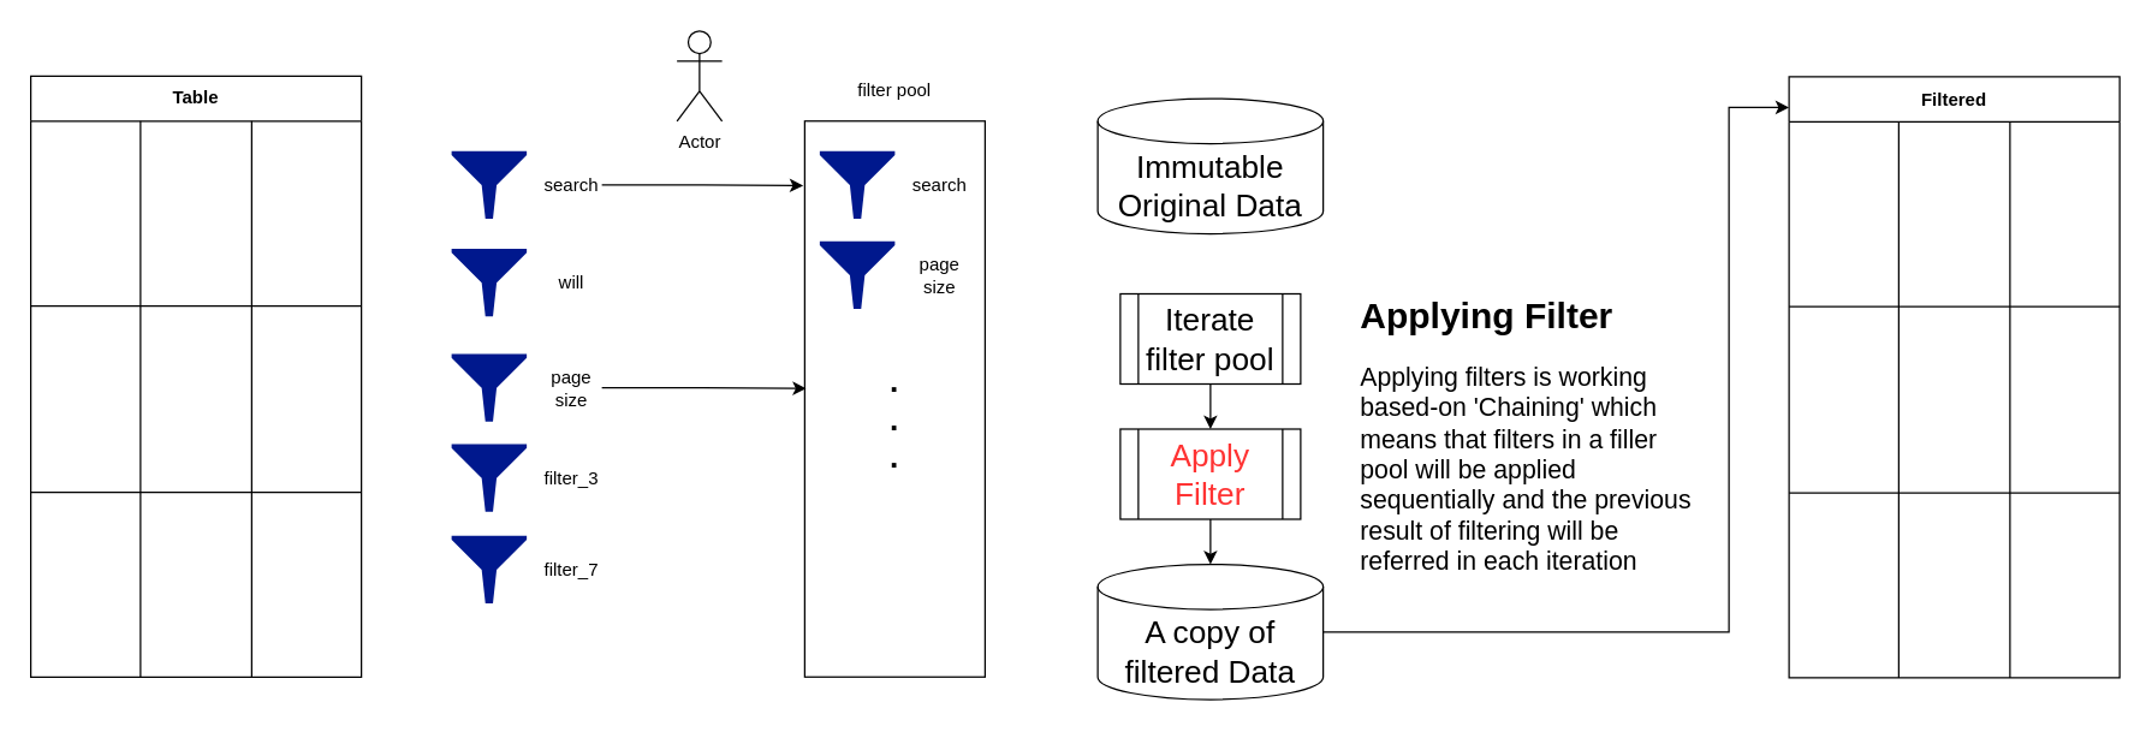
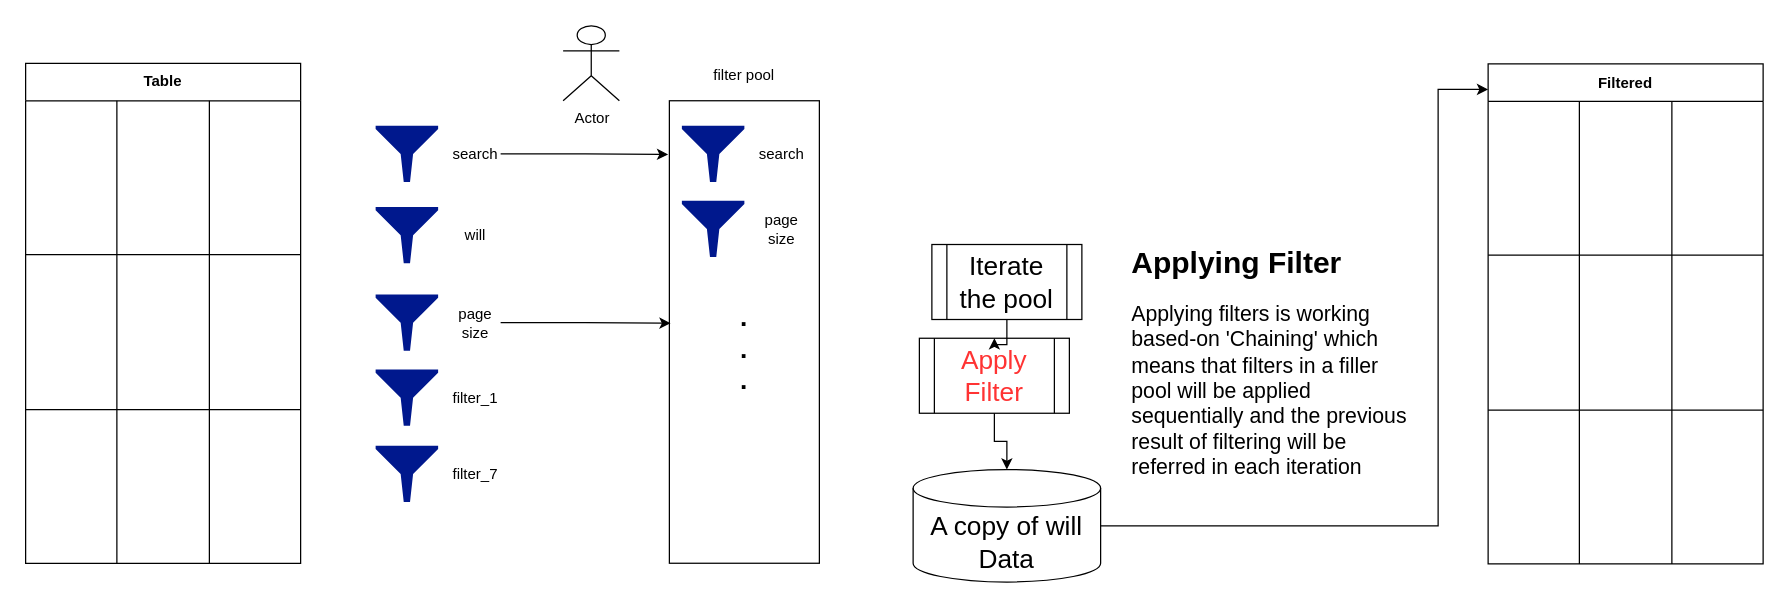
  <mxCell id="0" />
  <mxCell id="1" parent="0" />
  <mxCell id="2" value="" style="rounded=0;whiteSpace=wrap;html=1;" vertex="1" parent="1"><mxGeometry x="535" y="80" width="120" height="370" as="geometry" /></mxCell>
  <mxCell id="3" value="filter pool" style="text;html=1;strokeColor=none;fillColor=none;align=center;verticalAlign=middle;whiteSpace=wrap;rounded=0;" vertex="1" parent="1"><mxGeometry x="560" y="50" width="70" height="20" as="geometry" /></mxCell>
  <mxCell id="4" value="Table" style="shape=table;html=1;whiteSpace=wrap;startSize=30;container=1;collapsible=0;childLayout=tableLayout;fontStyle=1;align=center;" vertex="1" parent="1"><mxGeometry x="20" y="50" width="220" height="400" as="geometry" /></mxCell>
  <mxCell id="5" value="" style="shape=partialRectangle;html=1;whiteSpace=wrap;collapsible=0;dropTarget=0;pointerEvents=0;fillColor=none;top=0;left=0;bottom=0;right=0;points=[[0,0.5],[1,0.5]];portConstraint=eastwest;" vertex="1" parent="4"><mxGeometry y="30" width="220" height="123" as="geometry" /></mxCell>
  <mxCell id="6" value="" style="shape=partialRectangle;html=1;whiteSpace=wrap;connectable=0;fillColor=none;top=0;left=0;bottom=0;right=0;overflow=hidden;" vertex="1" parent="5"><mxGeometry width="73" height="123" as="geometry" /></mxCell>
  <mxCell id="7" value="" style="shape=partialRectangle;html=1;whiteSpace=wrap;connectable=0;fillColor=none;top=0;left=0;bottom=0;right=0;overflow=hidden;" vertex="1" parent="5"><mxGeometry x="73" width="74" height="123" as="geometry" /></mxCell>
  <mxCell id="8" value="" style="shape=partialRectangle;html=1;whiteSpace=wrap;connectable=0;fillColor=none;top=0;left=0;bottom=0;right=0;overflow=hidden;" vertex="1" parent="5"><mxGeometry x="147" width="73" height="123" as="geometry" /></mxCell>
  <mxCell id="9" value="" style="shape=partialRectangle;html=1;whiteSpace=wrap;collapsible=0;dropTarget=0;pointerEvents=0;fillColor=none;top=0;left=0;bottom=0;right=0;points=[[0,0.5],[1,0.5]];portConstraint=eastwest;" vertex="1" parent="4"><mxGeometry y="153" width="220" height="124" as="geometry" /></mxCell>
  <mxCell id="10" value="" style="shape=partialRectangle;html=1;whiteSpace=wrap;connectable=0;fillColor=none;top=0;left=0;bottom=0;right=0;overflow=hidden;" vertex="1" parent="9"><mxGeometry width="73" height="124" as="geometry" /></mxCell>
  <mxCell id="11" value="" style="shape=partialRectangle;html=1;whiteSpace=wrap;connectable=0;fillColor=none;top=0;left=0;bottom=0;right=0;overflow=hidden;" vertex="1" parent="9"><mxGeometry x="73" width="74" height="124" as="geometry" /></mxCell>
  <mxCell id="12" value="" style="shape=partialRectangle;html=1;whiteSpace=wrap;connectable=0;fillColor=none;top=0;left=0;bottom=0;right=0;overflow=hidden;" vertex="1" parent="9"><mxGeometry x="147" width="73" height="124" as="geometry" /></mxCell>
  <mxCell id="13" value="" style="shape=partialRectangle;html=1;whiteSpace=wrap;collapsible=0;dropTarget=0;pointerEvents=0;fillColor=none;top=0;left=0;bottom=0;right=0;points=[[0,0.5],[1,0.5]];portConstraint=eastwest;" vertex="1" parent="4"><mxGeometry y="277" width="220" height="123" as="geometry" /></mxCell>
  <mxCell id="14" value="" style="shape=partialRectangle;html=1;whiteSpace=wrap;connectable=0;fillColor=none;top=0;left=0;bottom=0;right=0;overflow=hidden;" vertex="1" parent="13"><mxGeometry width="73" height="123" as="geometry" /></mxCell>
  <mxCell id="15" value="" style="shape=partialRectangle;html=1;whiteSpace=wrap;connectable=0;fillColor=none;top=0;left=0;bottom=0;right=0;overflow=hidden;" vertex="1" parent="13"><mxGeometry x="73" width="74" height="123" as="geometry" /></mxCell>
  <mxCell id="16" value="" style="shape=partialRectangle;html=1;whiteSpace=wrap;connectable=0;fillColor=none;top=0;left=0;bottom=0;right=0;overflow=hidden;" vertex="1" parent="13"><mxGeometry x="147" width="73" height="123" as="geometry" /></mxCell>
- <mxCell id="17" value="Actor" style="shape=umlActor;verticalLabelPosition=bottom;verticalAlign=top;html=1;outlineConnect=0;" vertex="1" parent="1"><mxGeometry x="450" y="20" width="30" height="60" as="geometry" /></mxCell>
+ <mxCell id="17" value="Actor" style="shape=umlActor;verticalLabelPosition=bottom;verticalAlign=top;html=1;outlineConnect=0;" vertex="1" parent="1"><mxGeometry x="450" y="20" width="45" height="60" as="geometry" /></mxCell>
  <mxCell id="18" value="" style="group" vertex="1" connectable="0" parent="1"><mxGeometry x="300" y="100" width="100" height="301" as="geometry" /></mxCell>
  <mxCell id="19" value="" style="group" vertex="1" connectable="0" parent="18"><mxGeometry width="100" height="45" as="geometry" /></mxCell>
  <mxCell id="20" value="" style="aspect=fixed;pointerEvents=1;shadow=0;dashed=0;html=1;strokeColor=none;labelPosition=center;verticalLabelPosition=bottom;verticalAlign=top;align=center;fillColor=#00188D;shape=mxgraph.mscae.enterprise.filter" vertex="1" parent="19"><mxGeometry width="50" height="45" as="geometry" /></mxCell>
  <mxCell id="21" value="search" style="text;html=1;strokeColor=none;fillColor=none;align=center;verticalAlign=middle;whiteSpace=wrap;rounded=0;" vertex="1" parent="19"><mxGeometry x="60" y="12.5" width="40" height="20" as="geometry" /></mxCell>
  <mxCell id="22" value="" style="group" vertex="1" connectable="0" parent="18"><mxGeometry y="65" width="100" height="45" as="geometry" /></mxCell>
  <mxCell id="23" value="" style="aspect=fixed;pointerEvents=1;shadow=0;dashed=0;html=1;strokeColor=none;labelPosition=center;verticalLabelPosition=bottom;verticalAlign=top;align=center;fillColor=#00188D;shape=mxgraph.mscae.enterprise.filter" vertex="1" parent="22"><mxGeometry width="50" height="45" as="geometry" /></mxCell>
  <mxCell id="24" value="will" style="text;html=1;strokeColor=none;fillColor=none;align=center;verticalAlign=middle;whiteSpace=wrap;rounded=0;" vertex="1" parent="22"><mxGeometry x="60" y="12.5" width="40" height="20" as="geometry" /></mxCell>
  <mxCell id="25" value="" style="group" vertex="1" connectable="0" parent="18"><mxGeometry y="135" width="100" height="45" as="geometry" /></mxCell>
  <mxCell id="26" value="" style="aspect=fixed;pointerEvents=1;shadow=0;dashed=0;html=1;strokeColor=none;labelPosition=center;verticalLabelPosition=bottom;verticalAlign=top;align=center;fillColor=#00188D;shape=mxgraph.mscae.enterprise.filter" vertex="1" parent="25"><mxGeometry width="50" height="45" as="geometry" /></mxCell>
  <mxCell id="27" value="page size" style="text;html=1;strokeColor=none;fillColor=none;align=center;verticalAlign=middle;whiteSpace=wrap;rounded=0;" vertex="1" parent="25"><mxGeometry x="60" y="12.5" width="40" height="20" as="geometry" /></mxCell>
  <mxCell id="28" value="" style="group" vertex="1" connectable="0" parent="18"><mxGeometry y="195" width="100" height="45" as="geometry" /></mxCell>
  <mxCell id="29" value="" style="aspect=fixed;pointerEvents=1;shadow=0;dashed=0;html=1;strokeColor=none;labelPosition=center;verticalLabelPosition=bottom;verticalAlign=top;align=center;fillColor=#00188D;shape=mxgraph.mscae.enterprise.filter" vertex="1" parent="28"><mxGeometry width="50" height="45" as="geometry" /></mxCell>
- <mxCell id="30" value="filter_3" style="text;html=1;strokeColor=none;fillColor=none;align=center;verticalAlign=middle;whiteSpace=wrap;rounded=0;" vertex="1" parent="28"><mxGeometry x="60" y="12.5" width="40" height="20" as="geometry" /></mxCell>
+ <mxCell id="30" value="filter_1" style="text;html=1;strokeColor=none;fillColor=none;align=center;verticalAlign=middle;whiteSpace=wrap;rounded=0;" vertex="1" parent="28"><mxGeometry x="60" y="12.5" width="40" height="20" as="geometry" /></mxCell>
  <mxCell id="31" value="" style="group" vertex="1" connectable="0" parent="18"><mxGeometry y="256" width="100" height="45" as="geometry" /></mxCell>
  <mxCell id="32" value="" style="aspect=fixed;pointerEvents=1;shadow=0;dashed=0;html=1;strokeColor=none;labelPosition=center;verticalLabelPosition=bottom;verticalAlign=top;align=center;fillColor=#00188D;shape=mxgraph.mscae.enterprise.filter" vertex="1" parent="31"><mxGeometry width="50" height="45" as="geometry" /></mxCell>
  <mxCell id="33" value="filter_7" style="text;html=1;strokeColor=none;fillColor=none;align=center;verticalAlign=middle;whiteSpace=wrap;rounded=0;" vertex="1" parent="31"><mxGeometry x="60" y="12.5" width="40" height="20" as="geometry" /></mxCell>
  <mxCell id="34" value="" style="group" vertex="1" connectable="0" parent="18"><mxGeometry x="245" width="100" height="45" as="geometry" /></mxCell>
  <mxCell id="35" value="" style="aspect=fixed;pointerEvents=1;shadow=0;dashed=0;html=1;strokeColor=none;labelPosition=center;verticalLabelPosition=bottom;verticalAlign=top;align=center;fillColor=#00188D;shape=mxgraph.mscae.enterprise.filter" vertex="1" parent="34"><mxGeometry width="50" height="45" as="geometry" /></mxCell>
  <mxCell id="36" value="search" style="text;html=1;strokeColor=none;fillColor=none;align=center;verticalAlign=middle;whiteSpace=wrap;rounded=0;" vertex="1" parent="34"><mxGeometry x="60" y="12.5" width="40" height="20" as="geometry" /></mxCell>
  <mxCell id="37" value="" style="group" vertex="1" connectable="0" parent="18"><mxGeometry x="245" y="60" width="100" height="45" as="geometry" /></mxCell>
  <mxCell id="38" value="" style="aspect=fixed;pointerEvents=1;shadow=0;dashed=0;html=1;strokeColor=none;labelPosition=center;verticalLabelPosition=bottom;verticalAlign=top;align=center;fillColor=#00188D;shape=mxgraph.mscae.enterprise.filter" vertex="1" parent="37"><mxGeometry width="50" height="45" as="geometry" /></mxCell>
  <mxCell id="39" value="page size" style="text;html=1;strokeColor=none;fillColor=none;align=center;verticalAlign=middle;whiteSpace=wrap;rounded=0;" vertex="1" parent="37"><mxGeometry x="60" y="12.5" width="40" height="20" as="geometry" /></mxCell>
  <mxCell id="40" style="edgeStyle=orthogonalEdgeStyle;rounded=0;orthogonalLoop=1;jettySize=auto;html=1;entryX=0.008;entryY=0.481;entryDx=0;entryDy=0;entryPerimeter=0;" edge="1" parent="1" source="27" target="2"><mxGeometry relative="1" as="geometry" /></mxCell>
  <mxCell id="41" style="edgeStyle=orthogonalEdgeStyle;rounded=0;orthogonalLoop=1;jettySize=auto;html=1;entryX=-0.008;entryY=0.116;entryDx=0;entryDy=0;entryPerimeter=0;" edge="1" parent="1" source="21" target="2"><mxGeometry relative="1" as="geometry" /></mxCell>
  <mxCell id="42" value=".&lt;br style=&quot;font-size: 21px;&quot;&gt;.&lt;br style=&quot;font-size: 21px;&quot;&gt;.&lt;br style=&quot;font-size: 21px;&quot;&gt;" style="text;html=1;strokeColor=none;fillColor=none;align=center;verticalAlign=middle;whiteSpace=wrap;rounded=0;fontStyle=1;fontSize=21;" vertex="1" parent="1"><mxGeometry x="575" y="225" width="40" height="105" as="geometry" /></mxCell>
  <mxCell id="43" value="" style="group" vertex="1" connectable="0" parent="1"><mxGeometry x="730" y="50.5" width="490" height="414.5" as="geometry" /></mxCell>
- <mxCell id="44" value="Immutable Original Data" style="shape=cylinder3;whiteSpace=wrap;html=1;boundedLbl=1;backgroundOutline=1;size=15;fontSize=21;" vertex="1" parent="43"><mxGeometry y="14.5" width="150" height="90" as="geometry" /></mxCell>
- <mxCell id="45" value="Iterate filter pool" style="shape=process;whiteSpace=wrap;html=1;backgroundOutline=1;fontSize=21;" vertex="1" parent="43"><mxGeometry x="15" y="144.5" width="120" height="60" as="geometry" /></mxCell>
- <mxCell id="46" value="&lt;font color=&quot;#ff3333&quot;&gt;Apply Filter&lt;/font&gt;" style="shape=process;whiteSpace=wrap;html=1;backgroundOutline=1;fontSize=21;" vertex="1" parent="43"><mxGeometry x="15" y="234.5" width="120" height="60" as="geometry" /></mxCell>
+ <mxCell id="45" value="Iterate the pool" style="shape=process;whiteSpace=wrap;html=1;backgroundOutline=1;fontSize=21;" vertex="1" parent="43"><mxGeometry x="15" y="144.5" width="120" height="60" as="geometry" /></mxCell>
+ <mxCell id="46" value="&lt;font color=&quot;#ff3333&quot;&gt;Apply Filter&lt;/font&gt;" style="shape=process;whiteSpace=wrap;html=1;backgroundOutline=1;fontSize=21;" vertex="1" parent="43"><mxGeometry x="5" y="219.5" width="120" height="60" as="geometry" /></mxCell>
  <mxCell id="47" style="edgeStyle=orthogonalEdgeStyle;rounded=0;orthogonalLoop=1;jettySize=auto;html=1;entryX=0.5;entryY=0;entryDx=0;entryDy=0;fontSize=21;" edge="1" parent="43" source="45" target="46"><mxGeometry relative="1" as="geometry" /></mxCell>
- <mxCell id="48" value="A copy of filtered Data" style="shape=cylinder3;whiteSpace=wrap;html=1;boundedLbl=1;backgroundOutline=1;size=15;fontSize=21;" vertex="1" parent="43"><mxGeometry y="324.5" width="150" height="90" as="geometry" /></mxCell>
+ <mxCell id="48" value="A copy of will Data" style="shape=cylinder3;whiteSpace=wrap;html=1;boundedLbl=1;backgroundOutline=1;size=15;fontSize=21;" vertex="1" parent="43"><mxGeometry y="324.5" width="150" height="90" as="geometry" /></mxCell>
  <mxCell id="49" style="edgeStyle=orthogonalEdgeStyle;rounded=0;orthogonalLoop=1;jettySize=auto;html=1;fontSize=21;" edge="1" parent="43" source="46" target="48"><mxGeometry relative="1" as="geometry" /></mxCell>
  <mxCell id="50" value="&lt;h1 style=&quot;font-size: 24px&quot;&gt;Applying Filter&lt;/h1&gt;&lt;p style=&quot;font-size: 17px&quot;&gt;Applying filters is working based-on 'Chaining' which means that filters in a filler pool will be applied sequentially and the previous result of filtering will be referred in each iteration&lt;/p&gt;" style="text;html=1;strokeColor=none;fillColor=none;spacing=5;spacingTop=-20;whiteSpace=wrap;overflow=hidden;rounded=0;fontSize=21;" vertex="1" parent="43"><mxGeometry x="170" y="139.5" width="230" height="270.5" as="geometry" /></mxCell>
  <mxCell id="51" value="Filtered" style="shape=table;html=1;whiteSpace=wrap;startSize=30;container=1;collapsible=0;childLayout=tableLayout;fontStyle=1;align=center;" vertex="1" parent="1"><mxGeometry x="1190" y="50.5" width="220" height="400" as="geometry" /></mxCell>
  <mxCell id="52" value="" style="shape=partialRectangle;html=1;whiteSpace=wrap;collapsible=0;dropTarget=0;pointerEvents=0;fillColor=none;top=0;left=0;bottom=0;right=0;points=[[0,0.5],[1,0.5]];portConstraint=eastwest;" vertex="1" parent="51"><mxGeometry y="30" width="220" height="123" as="geometry" /></mxCell>
  <mxCell id="53" value="" style="shape=partialRectangle;html=1;whiteSpace=wrap;connectable=0;fillColor=none;top=0;left=0;bottom=0;right=0;overflow=hidden;" vertex="1" parent="52"><mxGeometry width="73" height="123" as="geometry" /></mxCell>
  <mxCell id="54" value="" style="shape=partialRectangle;html=1;whiteSpace=wrap;connectable=0;fillColor=none;top=0;left=0;bottom=0;right=0;overflow=hidden;" vertex="1" parent="52"><mxGeometry x="73" width="74" height="123" as="geometry" /></mxCell>
  <mxCell id="55" value="" style="shape=partialRectangle;html=1;whiteSpace=wrap;connectable=0;fillColor=none;top=0;left=0;bottom=0;right=0;overflow=hidden;" vertex="1" parent="52"><mxGeometry x="147" width="73" height="123" as="geometry" /></mxCell>
  <mxCell id="56" value="" style="shape=partialRectangle;html=1;whiteSpace=wrap;collapsible=0;dropTarget=0;pointerEvents=0;fillColor=none;top=0;left=0;bottom=0;right=0;points=[[0,0.5],[1,0.5]];portConstraint=eastwest;" vertex="1" parent="51"><mxGeometry y="153" width="220" height="124" as="geometry" /></mxCell>
  <mxCell id="57" value="" style="shape=partialRectangle;html=1;whiteSpace=wrap;connectable=0;fillColor=none;top=0;left=0;bottom=0;right=0;overflow=hidden;" vertex="1" parent="56"><mxGeometry width="73" height="124" as="geometry" /></mxCell>
  <mxCell id="58" value="" style="shape=partialRectangle;html=1;whiteSpace=wrap;connectable=0;fillColor=none;top=0;left=0;bottom=0;right=0;overflow=hidden;" vertex="1" parent="56"><mxGeometry x="73" width="74" height="124" as="geometry" /></mxCell>
  <mxCell id="59" value="" style="shape=partialRectangle;html=1;whiteSpace=wrap;connectable=0;fillColor=none;top=0;left=0;bottom=0;right=0;overflow=hidden;" vertex="1" parent="56"><mxGeometry x="147" width="73" height="124" as="geometry" /></mxCell>
  <mxCell id="60" value="" style="shape=partialRectangle;html=1;whiteSpace=wrap;collapsible=0;dropTarget=0;pointerEvents=0;fillColor=none;top=0;left=0;bottom=0;right=0;points=[[0,0.5],[1,0.5]];portConstraint=eastwest;" vertex="1" parent="51"><mxGeometry y="277" width="220" height="123" as="geometry" /></mxCell>
  <mxCell id="61" value="" style="shape=partialRectangle;html=1;whiteSpace=wrap;connectable=0;fillColor=none;top=0;left=0;bottom=0;right=0;overflow=hidden;" vertex="1" parent="60"><mxGeometry width="73" height="123" as="geometry" /></mxCell>
  <mxCell id="62" value="" style="shape=partialRectangle;html=1;whiteSpace=wrap;connectable=0;fillColor=none;top=0;left=0;bottom=0;right=0;overflow=hidden;" vertex="1" parent="60"><mxGeometry x="73" width="74" height="123" as="geometry" /></mxCell>
  <mxCell id="63" value="" style="shape=partialRectangle;html=1;whiteSpace=wrap;connectable=0;fillColor=none;top=0;left=0;bottom=0;right=0;overflow=hidden;" vertex="1" parent="60"><mxGeometry x="147" width="73" height="123" as="geometry" /></mxCell>
  <mxCell id="64" style="edgeStyle=orthogonalEdgeStyle;rounded=0;orthogonalLoop=1;jettySize=auto;html=1;entryX=0;entryY=0.051;entryDx=0;entryDy=0;entryPerimeter=0;fontSize=21;" edge="1" parent="1" source="48" target="51"><mxGeometry relative="1" as="geometry"><Array as="points"><mxPoint x="1150" y="420" /><mxPoint x="1150" y="71" /></Array></mxGeometry></mxCell>
